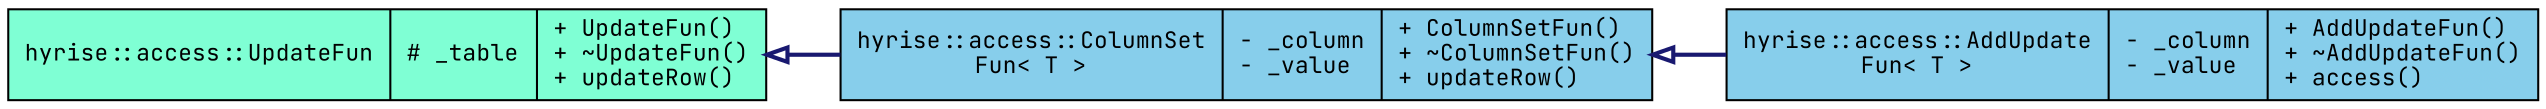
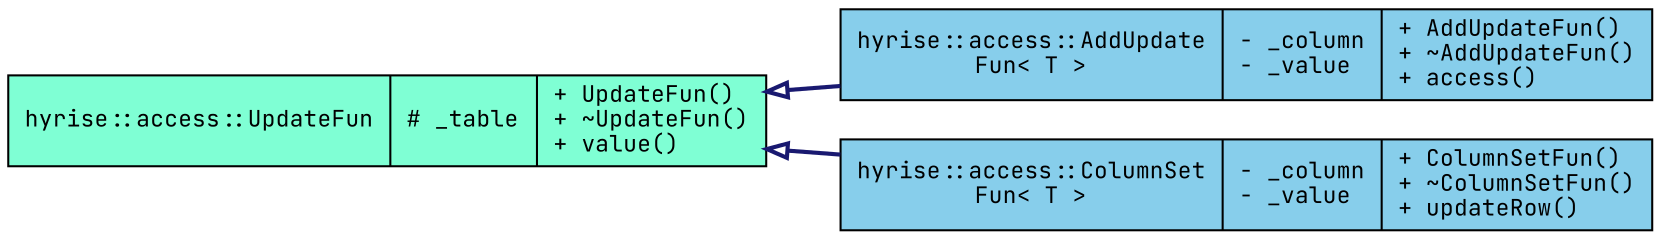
  digraph {
    fontname="JetBrains Mono"
    rankdir=LR
    node [color=black fillcolor=skyblue fontname="JetBrains Mono" fontsize=11 shape=record style=filled]
    edge [arrowtail=onormal color=midnightblue dir=back fontname="JetBrains Mono" fontsize=11 labelfontname=Helvetica labelfontsize=11 style=bold]
-   n1 [fillcolor=aquamarine fontcolor=black height=0.2 label="{hyrise::access::UpdateFun\n|# _table\l|+ UpdateFun()\l+ ~UpdateFun()\l+ updateRow()\l}" width=0.4]
+   n1 [fillcolor=aquamarine fontcolor=black height=0.2 label="{hyrise::access::UpdateFun\n|# _table\l|+ UpdateFun()\l+ ~UpdateFun()\l+ value()\l}" width=0.4]
    n2 [height=0.2 label="{hyrise::access::AddUpdate\lFun\< T \>\n|- _column\l- _value\l|+ AddUpdateFun()\l+ ~AddUpdateFun()\l+ access()\l}" width=0.4]
    n3 [height=0.2 label="{hyrise::access::ColumnSet\lFun\< T \>\n|- _column\l- _value\l|+ ColumnSetFun()\l+ ~ColumnSetFun()\l+ updateRow()\l}" width=0.4]
-   n3 -> n2
+   n1 -> n2
    n1 -> n3
  }
